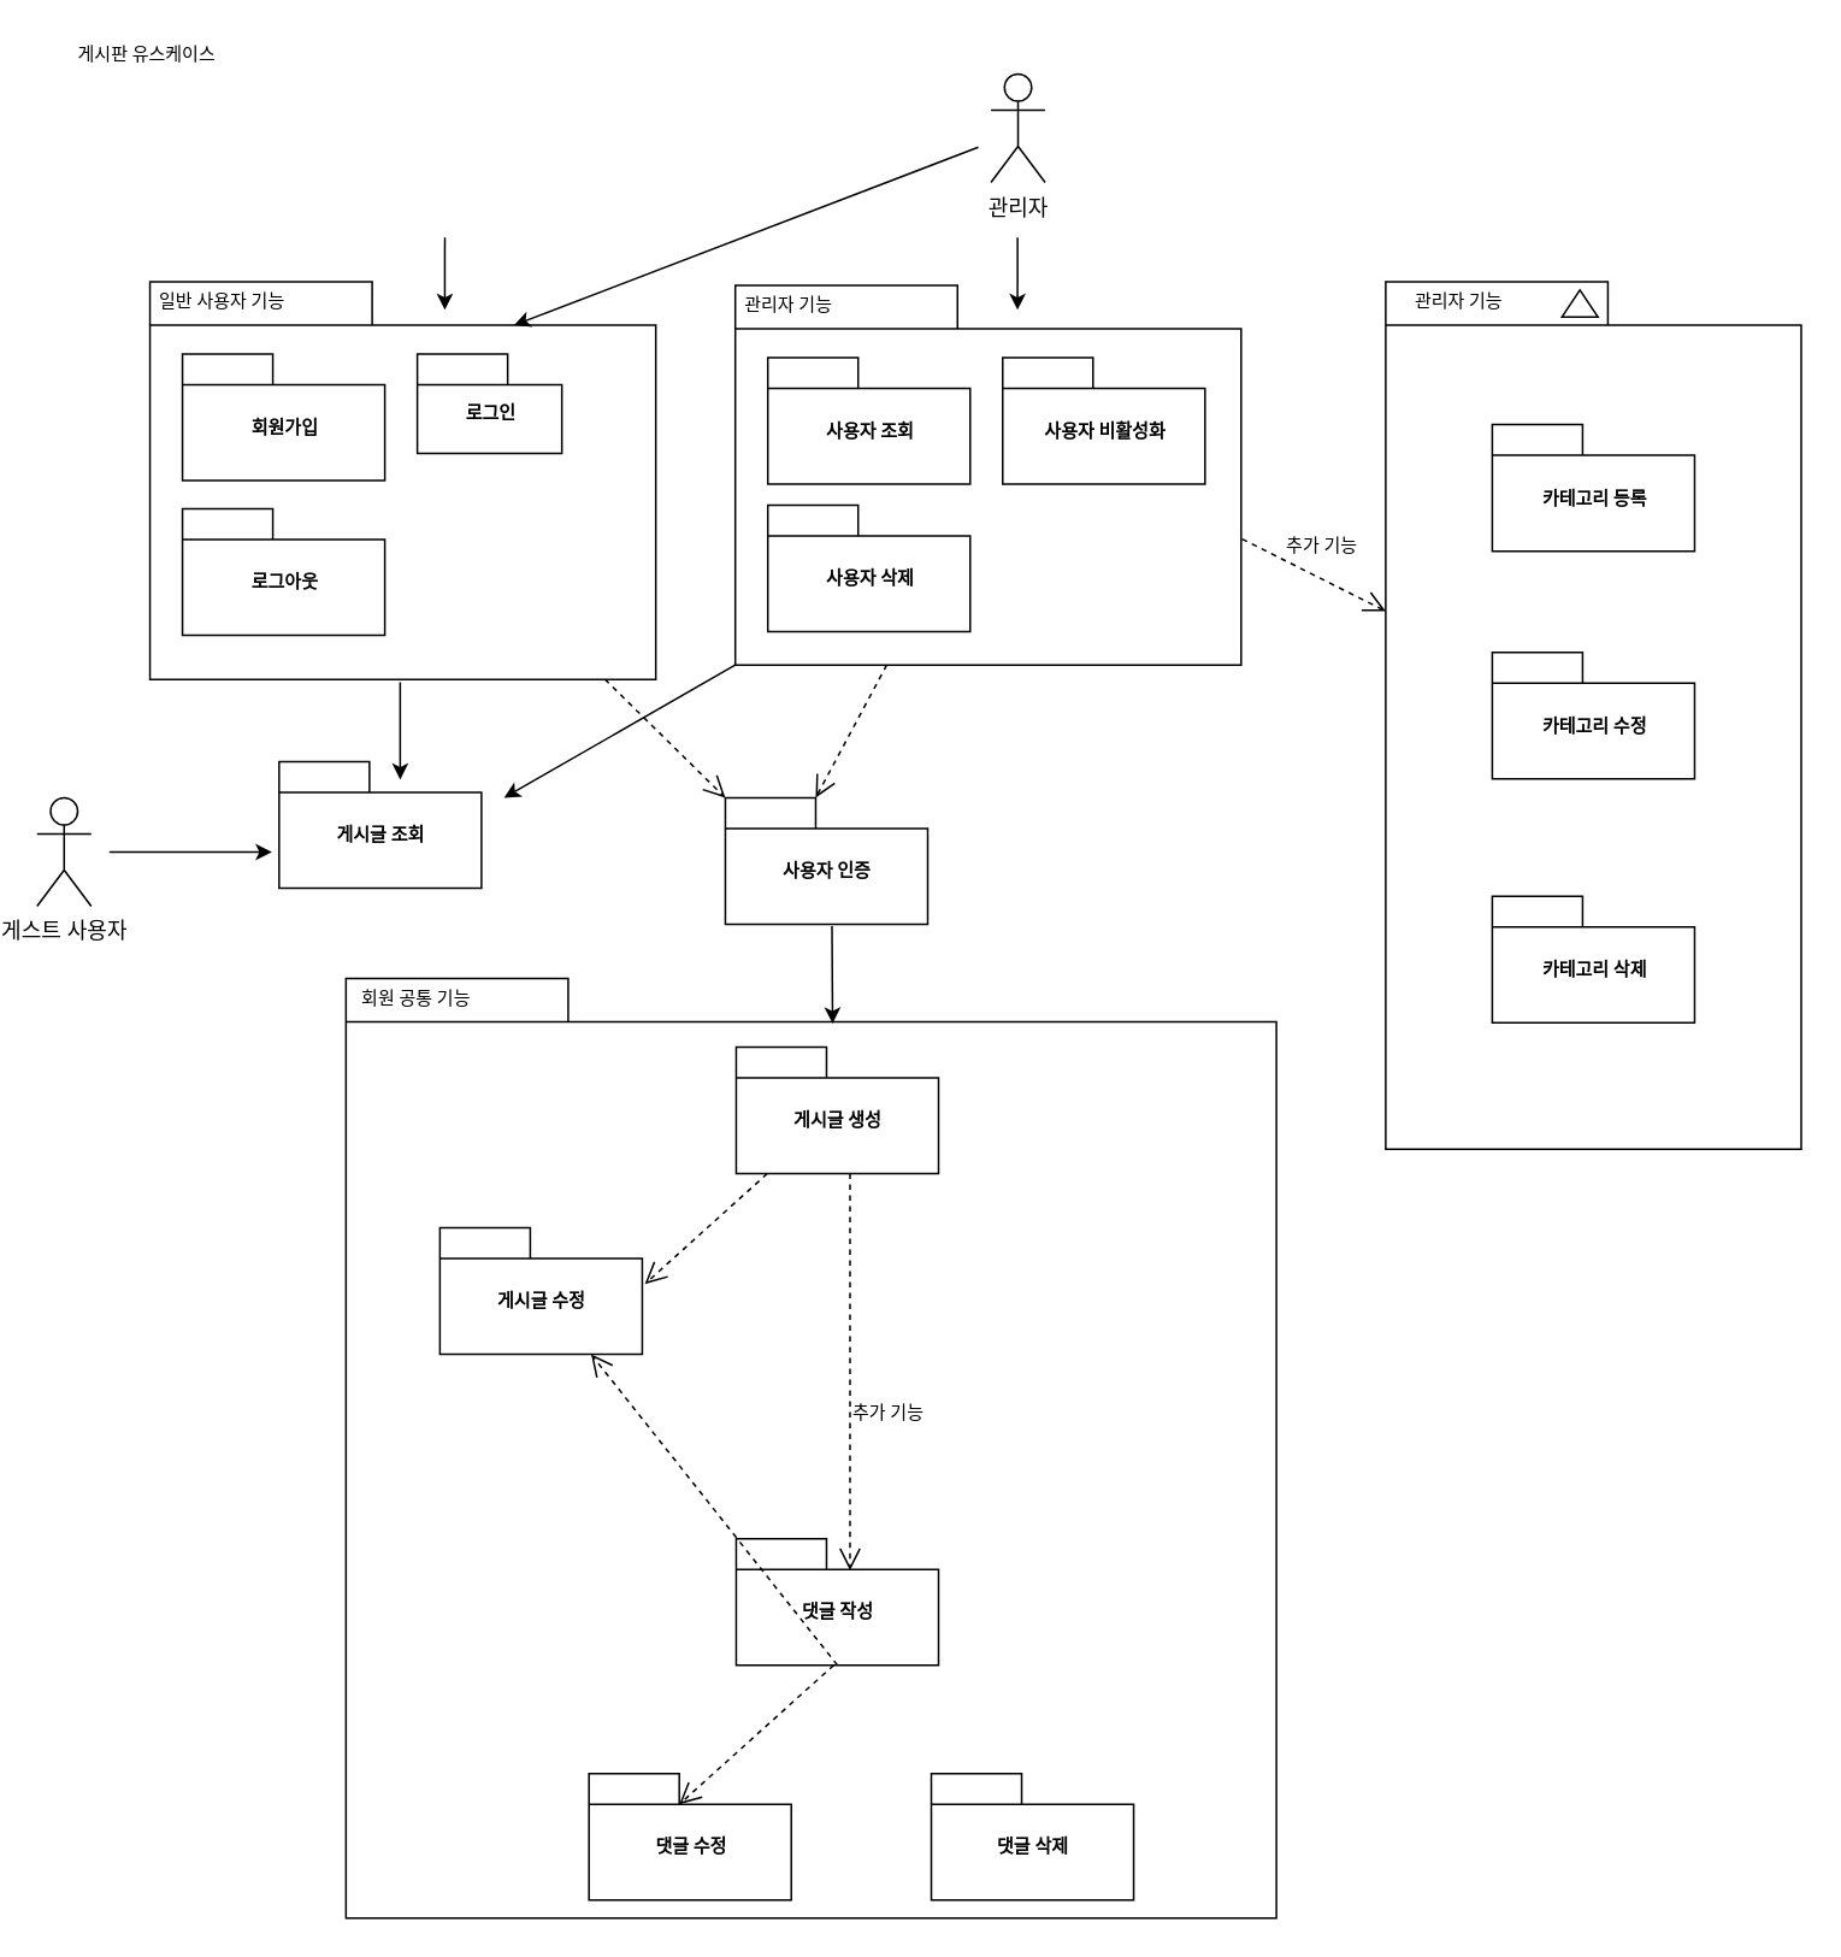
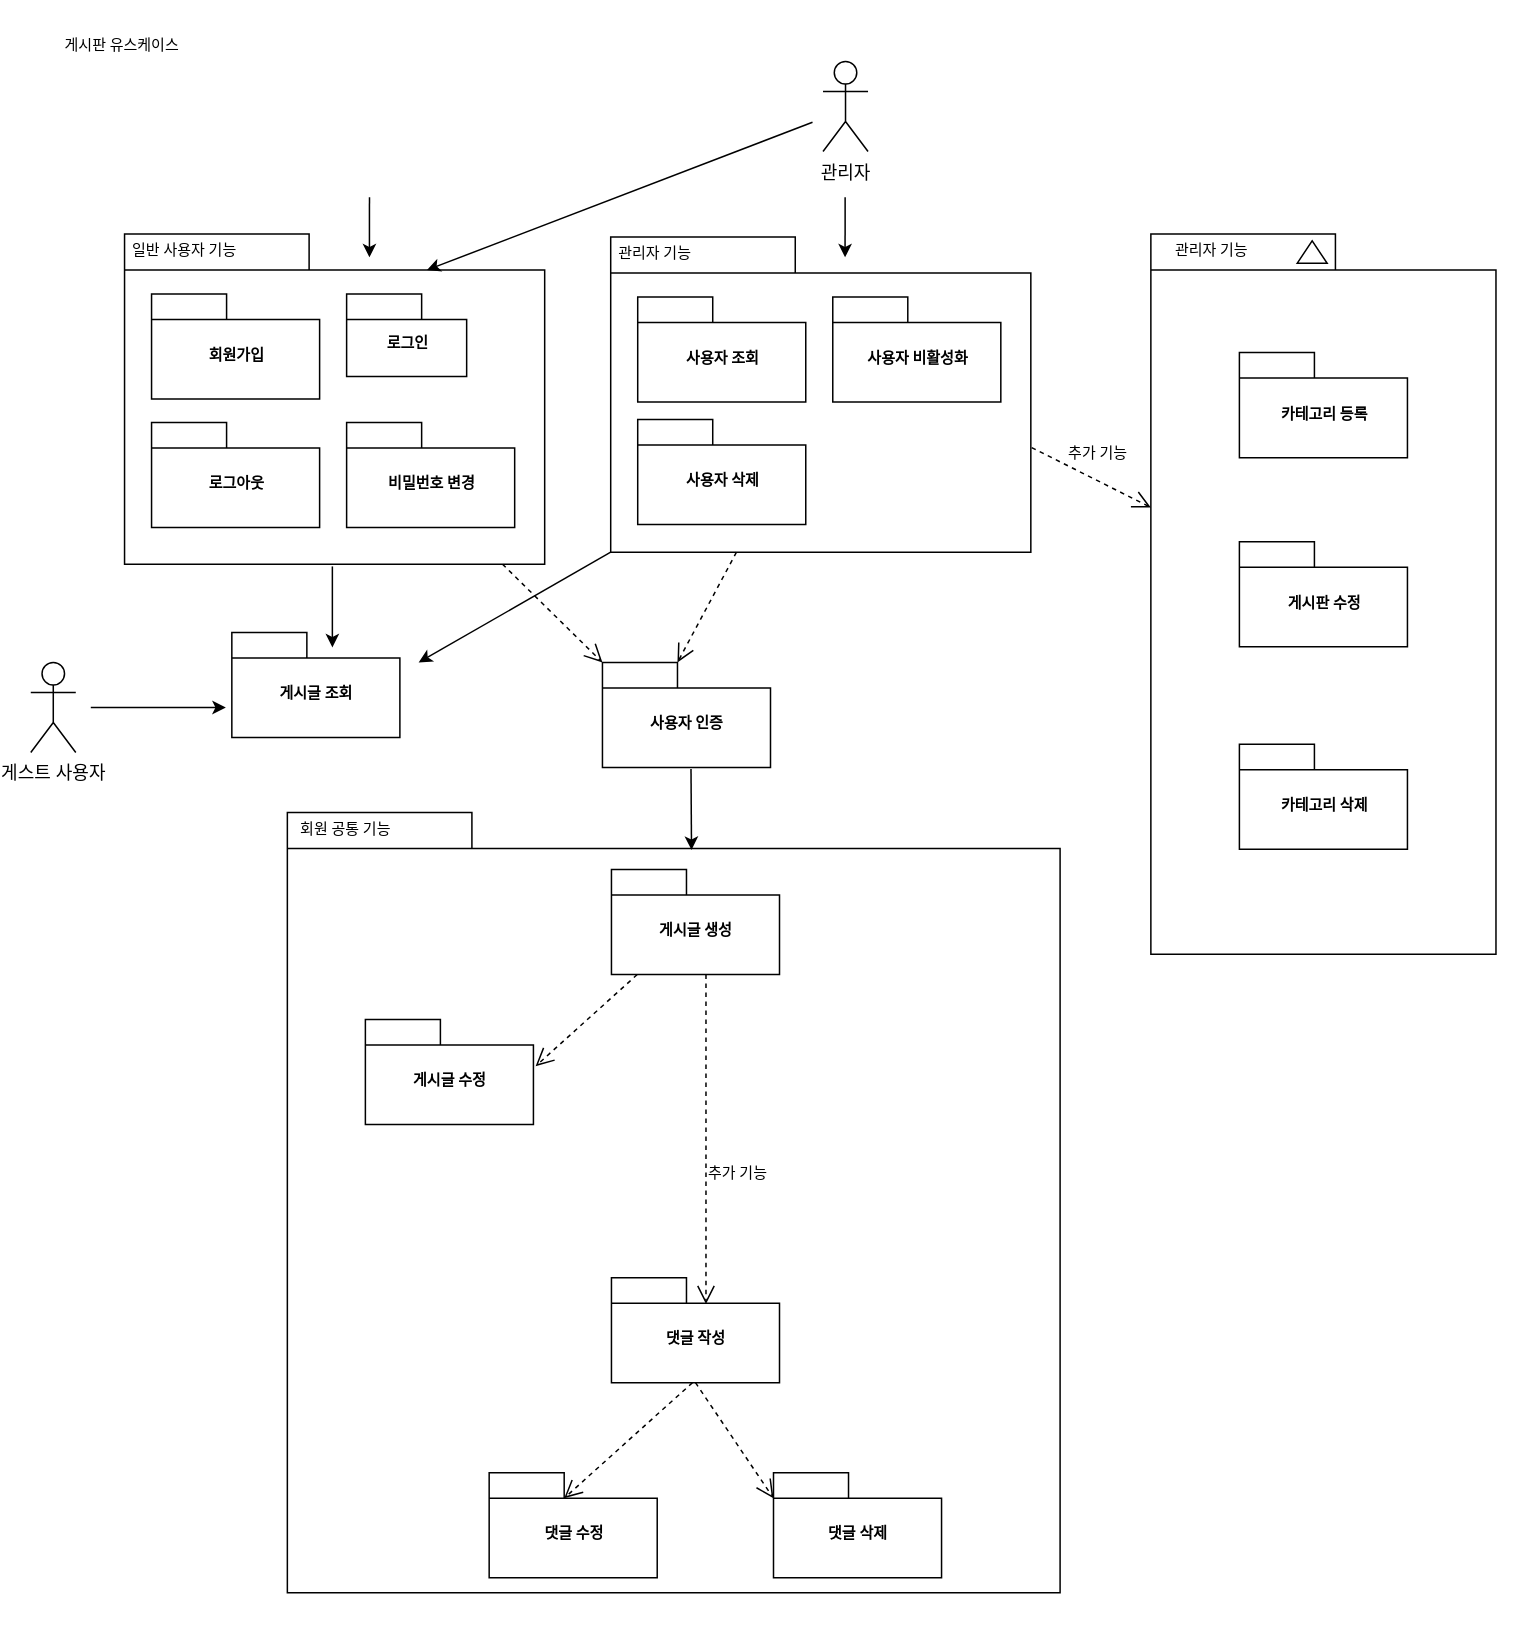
  <mxCell id="0" />
  <mxCell id="1" parent="0" />
  <mxCell id="2" value="" style="group" parent="1" vertex="1" connectable="0"><mxGeometry x="82.5" y="155.5" width="280" height="220" as="geometry" /></mxCell>
  <mxCell id="3" value="" style="shape=folder;fontStyle=1;spacingTop=10;tabWidth=123;tabHeight=24;tabPosition=left;html=1;rounded=0;shadow=0;comic=0;labelBackgroundColor=none;strokeWidth=1;fontFamily=Verdana;fontSize=10;align=center;" parent="2" vertex="1"><mxGeometry width="280" height="220" as="geometry" /></mxCell>
  <mxCell id="4" value="회원가입" style="shape=folder;fontStyle=1;spacingTop=10;tabWidth=50;tabHeight=17;tabPosition=left;html=1;rounded=0;shadow=0;comic=0;labelBackgroundColor=none;strokeWidth=1;fontFamily=Verdana;fontSize=10;align=center;" parent="2" vertex="1"><mxGeometry x="18" y="40" width="112" height="70" as="geometry" /></mxCell>
  <mxCell id="5" value="로그인" style="shape=folder;fontStyle=1;spacingTop=10;tabWidth=50;tabHeight=17;tabPosition=left;html=1;rounded=0;shadow=0;comic=0;labelBackgroundColor=none;strokeWidth=1;fontFamily=Verdana;fontSize=10;align=center;" parent="2" vertex="1"><mxGeometry x="148" y="40" width="80" height="55" as="geometry" /></mxCell>
  <mxCell id="6" value="일반 사용자 기능" style="text;html=1;align=left;verticalAlign=top;spacingTop=-4;fontSize=10;fontFamily=Verdana" parent="2" vertex="1"><mxGeometry x="3" y="2" width="71" height="20" as="geometry" /></mxCell>
+ <mxCell id="7" value="비밀번호 변경" style="shape=folder;fontStyle=1;spacingTop=10;tabWidth=50;tabHeight=17;tabPosition=left;html=1;rounded=0;shadow=0;comic=0;labelBackgroundColor=none;strokeWidth=1;fontFamily=Verdana;fontSize=10;align=center;" parent="2" vertex="1"><mxGeometry x="148" y="125.5" width="112" height="70" as="geometry" /></mxCell>
  <mxCell id="8" value="로그아웃" style="shape=folder;fontStyle=1;spacingTop=10;tabWidth=50;tabHeight=17;tabPosition=left;html=1;rounded=0;shadow=0;comic=0;labelBackgroundColor=none;strokeWidth=1;fontFamily=Verdana;fontSize=10;align=center;" parent="2" vertex="1"><mxGeometry x="18" y="125.5" width="112" height="70" as="geometry" /></mxCell>
  <mxCell id="9" value="" style="group" parent="1" vertex="1" connectable="0"><mxGeometry x="406.5" y="157.5" width="280" height="210" as="geometry" /></mxCell>
  <mxCell id="10" value="" style="shape=folder;fontStyle=1;spacingTop=10;tabWidth=123;tabHeight=24;tabPosition=left;html=1;rounded=0;shadow=0;comic=0;labelBackgroundColor=none;strokeWidth=1;fontFamily=Verdana;fontSize=10;align=center;" parent="9" vertex="1"><mxGeometry width="280" height="210" as="geometry" /></mxCell>
  <mxCell id="11" value="사용자 조회" style="shape=folder;fontStyle=1;spacingTop=10;tabWidth=50;tabHeight=17;tabPosition=left;html=1;rounded=0;shadow=0;comic=0;labelBackgroundColor=none;strokeWidth=1;fontFamily=Verdana;fontSize=10;align=center;" parent="9" vertex="1"><mxGeometry x="18" y="40" width="112" height="70" as="geometry" /></mxCell>
  <mxCell id="12" value="사용자 비활성화" style="shape=folder;fontStyle=1;spacingTop=10;tabWidth=50;tabHeight=17;tabPosition=left;html=1;rounded=0;shadow=0;comic=0;labelBackgroundColor=none;strokeWidth=1;fontFamily=Verdana;fontSize=10;align=center;" parent="9" vertex="1"><mxGeometry x="148" y="40" width="112" height="70" as="geometry" /></mxCell>
  <mxCell id="13" value="관리자 기능" style="text;html=1;align=left;verticalAlign=top;spacingTop=-4;fontSize=10;fontFamily=Verdana" parent="9" vertex="1"><mxGeometry x="3" y="2" width="80" height="20" as="geometry" /></mxCell>
  <mxCell id="14" value="사용자 삭제" style="shape=folder;fontStyle=1;spacingTop=10;tabWidth=50;tabHeight=17;tabPosition=left;html=1;rounded=0;shadow=0;comic=0;labelBackgroundColor=none;strokeWidth=1;fontFamily=Verdana;fontSize=10;align=center;" parent="9" vertex="1"><mxGeometry x="18" y="121.5" width="112" height="70" as="geometry" /></mxCell>
  <mxCell id="15" value="" style="group" parent="1" vertex="1" connectable="0"><mxGeometry x="766.5" y="155.5" width="230" height="480" as="geometry" /></mxCell>
  <mxCell id="16" value="" style="group" parent="15" vertex="1" connectable="0"><mxGeometry width="230" height="480" as="geometry" /></mxCell>
  <mxCell id="17" value="" style="shape=folder;fontStyle=1;spacingTop=10;tabWidth=123;tabHeight=24;tabPosition=left;html=1;rounded=0;shadow=0;comic=0;labelBackgroundColor=none;strokeWidth=1;fontFamily=Verdana;fontSize=10;align=center;" parent="16" vertex="1"><mxGeometry width="230" height="480" as="geometry" /></mxCell>
  <mxCell id="18" value="" style="triangle;whiteSpace=wrap;html=1;rounded=0;shadow=0;comic=0;labelBackgroundColor=none;strokeWidth=1;fontFamily=Verdana;fontSize=10;align=center;rotation=-90;" parent="16" vertex="1"><mxGeometry x="100" y="2" width="15" height="20" as="geometry" /></mxCell>
  <mxCell id="19" value="카테고리 등록" style="shape=folder;fontStyle=1;spacingTop=10;tabWidth=50;tabHeight=17;tabPosition=left;html=1;rounded=0;shadow=0;comic=0;labelBackgroundColor=none;strokeWidth=1;fontFamily=Verdana;fontSize=10;align=center;" parent="16" vertex="1"><mxGeometry x="59" y="79" width="112" height="70" as="geometry" /></mxCell>
- <mxCell id="20" value="카테고리 수정" style="shape=folder;fontStyle=1;spacingTop=10;tabWidth=50;tabHeight=17;tabPosition=left;html=1;rounded=0;shadow=0;comic=0;labelBackgroundColor=none;strokeWidth=1;fontFamily=Verdana;fontSize=10;align=center;" parent="16" vertex="1"><mxGeometry x="59" y="205" width="112" height="70" as="geometry" /></mxCell>
+ <mxCell id="20" value="게시판 수정" style="shape=folder;fontStyle=1;spacingTop=10;tabWidth=50;tabHeight=17;tabPosition=left;html=1;rounded=0;shadow=0;comic=0;labelBackgroundColor=none;strokeWidth=1;fontFamily=Verdana;fontSize=10;align=center;" parent="16" vertex="1"><mxGeometry x="59" y="205" width="112" height="70" as="geometry" /></mxCell>
  <mxCell id="21" value="카테고리 삭제" style="shape=folder;fontStyle=1;spacingTop=10;tabWidth=50;tabHeight=17;tabPosition=left;html=1;rounded=0;shadow=0;comic=0;labelBackgroundColor=none;strokeWidth=1;fontFamily=Verdana;fontSize=10;align=center;" parent="16" vertex="1"><mxGeometry x="59" y="340" width="112" height="70" as="geometry" /></mxCell>
  <mxCell id="22" value="관리자 기능" style="text;html=1;align=left;verticalAlign=top;spacingTop=-4;fontSize=10;fontFamily=Verdana" parent="16" vertex="1"><mxGeometry x="14.5" y="2" width="80" height="20" as="geometry" /></mxCell>
  <mxCell id="23" value="" style="shape=folder;fontStyle=1;spacingTop=10;tabWidth=123;tabHeight=24;tabPosition=left;html=1;rounded=0;shadow=0;comic=0;labelBackgroundColor=none;strokeColor=#000000;strokeWidth=1;fillColor=#ffffff;fontFamily=Verdana;fontSize=10;fontColor=#000000;align=center;" parent="1" vertex="1"><mxGeometry x="191" y="541" width="515" height="520" as="geometry" /></mxCell>
  <mxCell id="24" value="추가 기능" style="edgeStyle=elbowEdgeStyle;rounded=0;html=1;entryX=0.559;entryY=0.251;entryPerimeter=0;dashed=1;labelBackgroundColor=none;startFill=0;endArrow=open;endFill=0;endSize=10;fontFamily=Verdana;fontSize=10;" parent="1" source="26" target="28" edge="1"><mxGeometry x="0.202" y="21" relative="1" as="geometry"><mxPoint as="offset" /></mxGeometry></mxCell>
  <mxCell id="25" style="edgeStyle=none;rounded=0;html=1;dashed=1;labelBackgroundColor=none;startFill=0;endArrow=open;endFill=0;endSize=10;fontFamily=Verdana;fontSize=10;entryX=1.013;entryY=0.444;entryPerimeter=0;" parent="1" source="26" target="27" edge="1"><mxGeometry relative="1" as="geometry" /></mxCell>
  <mxCell id="26" value="게시글 생성" style="shape=folder;fontStyle=1;spacingTop=10;tabWidth=50;tabHeight=17;tabPosition=left;html=1;rounded=0;shadow=0;comic=0;labelBackgroundColor=none;strokeColor=#000000;strokeWidth=1;fillColor=#ffffff;fontFamily=Verdana;fontSize=10;fontColor=#000000;align=center;" parent="1" vertex="1"><mxGeometry x="407" y="579" width="112" height="70" as="geometry" /></mxCell>
  <mxCell id="27" value="게시글 수정" style="shape=folder;fontStyle=1;spacingTop=10;tabWidth=50;tabHeight=17;tabPosition=left;html=1;rounded=0;shadow=0;comic=0;labelBackgroundColor=none;strokeColor=#000000;strokeWidth=1;fillColor=#ffffff;fontFamily=Verdana;fontSize=10;fontColor=#000000;align=center;" parent="1" vertex="1"><mxGeometry x="243" y="679" width="112" height="70" as="geometry" /></mxCell>
  <mxCell id="28" value="댓글 작성" style="shape=folder;fontStyle=1;spacingTop=10;tabWidth=50;tabHeight=17;tabPosition=left;html=1;rounded=0;shadow=0;comic=0;labelBackgroundColor=none;strokeColor=#000000;strokeWidth=1;fillColor=#ffffff;fontFamily=Verdana;fontSize=10;fontColor=#000000;align=center;" parent="1" vertex="1"><mxGeometry x="407" y="851" width="112" height="70" as="geometry" /></mxCell>
  <mxCell id="29" style="rounded=0;html=1;dashed=1;labelBackgroundColor=none;startFill=0;endArrow=open;endFill=0;endSize=10;fontFamily=Verdana;fontSize=10;entryX=0;entryY=0;entryDx=0;entryDy=0;entryPerimeter=0;" parent="1" source="3" target="40" edge="1"><mxGeometry relative="1" as="geometry"><mxPoint x="371" y="461" as="targetPoint" /></mxGeometry></mxCell>
  <mxCell id="30" style="edgeStyle=none;rounded=0;html=1;dashed=1;labelBackgroundColor=none;startFill=0;endArrow=open;endFill=0;endSize=10;fontFamily=Verdana;fontSize=10;entryX=0;entryY=0;entryDx=50;entryDy=0;entryPerimeter=0;" parent="1" source="10" target="40" edge="1"><mxGeometry relative="1" as="geometry"><mxPoint x="431" y="461" as="targetPoint" /></mxGeometry></mxCell>
  <mxCell id="31" value="추가 기능" style="edgeStyle=none;rounded=0;html=1;dashed=1;labelBackgroundColor=none;startFill=0;endArrow=open;endFill=0;endSize=10;fontFamily=Verdana;fontSize=10;exitX=1.002;exitY=0.668;exitPerimeter=0;" parent="1" source="10" target="17" edge="1"><mxGeometry x="-0.084" y="17" relative="1" as="geometry"><mxPoint as="offset" /></mxGeometry></mxCell>
  <mxCell id="32" value="게시판 유스케이스" style="text;html=1;align=left;verticalAlign=top;spacingTop=-4;fontSize=10;fontFamily=Verdana" parent="1" vertex="1"><mxGeometry x="41" y="20.5" width="130" height="20" as="geometry" /></mxCell>
  <mxCell id="33" value="관리자" style="shape=umlActor;verticalLabelPosition=bottom;verticalAlign=top;html=1;outlineConnect=0;" parent="1" vertex="1"><mxGeometry x="548" y="40.5" width="30" height="60" as="geometry" /></mxCell>
  <mxCell id="34" value="게스트 사용자" style="shape=umlActor;verticalLabelPosition=bottom;verticalAlign=top;html=1;outlineConnect=0;" parent="1" vertex="1"><mxGeometry x="20" y="441" width="30" height="60" as="geometry" /></mxCell>
  <mxCell id="35" value="댓글 수정" style="shape=folder;fontStyle=1;spacingTop=10;tabWidth=50;tabHeight=17;tabPosition=left;html=1;rounded=0;shadow=0;comic=0;labelBackgroundColor=none;strokeColor=#000000;strokeWidth=1;fillColor=#ffffff;fontFamily=Verdana;fontSize=10;fontColor=#000000;align=center;" parent="1" vertex="1"><mxGeometry x="325.5" y="981" width="112" height="70" as="geometry" /></mxCell>
  <mxCell id="36" value="댓글 삭제" style="shape=folder;fontStyle=1;spacingTop=10;tabWidth=50;tabHeight=17;tabPosition=left;html=1;rounded=0;shadow=0;comic=0;labelBackgroundColor=none;strokeColor=#000000;strokeWidth=1;fillColor=#ffffff;fontFamily=Verdana;fontSize=10;fontColor=#000000;align=center;" parent="1" vertex="1"><mxGeometry x="515" y="981" width="112" height="70" as="geometry" /></mxCell>
  <mxCell id="37" style="edgeStyle=none;rounded=0;html=1;dashed=1;labelBackgroundColor=none;startFill=0;endArrow=open;endFill=0;endSize=10;fontFamily=Verdana;fontSize=10;entryX=0;entryY=0;entryDx=50;entryDy=17;entryPerimeter=0;" parent="1" target="35" edge="1"><mxGeometry relative="1" as="geometry"><mxPoint x="461" y="921" as="sourcePoint" /><mxPoint x="405.5" y="978" as="targetPoint" /></mxGeometry></mxCell>
- <mxCell id="38" style="edgeStyle=none;rounded=0;html=1;dashed=1;labelBackgroundColor=none;startFill=0;endArrow=open;endFill=0;endSize=10;fontFamily=Verdana;fontSize=10;exitX=0.5;exitY=1;exitDx=0;exitDy=0;exitPerimeter=0;" parent="1" source="28" target="27" edge="1"><mxGeometry relative="1" as="geometry"><mxPoint x="485.5" y="928" as="sourcePoint" /><mxPoint x="545.5" y="987" as="targetPoint" /></mxGeometry></mxCell>
+ <mxCell id="38" style="edgeStyle=none;rounded=0;html=1;dashed=1;labelBackgroundColor=none;startFill=0;endArrow=open;endFill=0;endSize=10;fontFamily=Verdana;fontSize=10;entryX=0;entryY=0;entryPerimeter=0;entryDx=0;entryDy=17;exitX=0.5;exitY=1;exitDx=0;exitDy=0;exitPerimeter=0;" parent="1" source="28" target="36" edge="1"><mxGeometry relative="1" as="geometry"><mxPoint x="485.5" y="928" as="sourcePoint" /><mxPoint x="545.5" y="987" as="targetPoint" /></mxGeometry></mxCell>
  <mxCell id="39" value="회원 공통 기능" style="text;html=1;align=left;verticalAlign=top;spacingTop=-4;fontSize=10;fontFamily=Verdana" parent="1" vertex="1"><mxGeometry x="198" y="544" width="68" height="20" as="geometry" /></mxCell>
  <mxCell id="40" value="사용자 인증" style="shape=folder;fontStyle=1;spacingTop=10;tabWidth=50;tabHeight=17;tabPosition=left;html=1;rounded=0;shadow=0;comic=0;labelBackgroundColor=none;strokeWidth=1;fontFamily=Verdana;fontSize=10;align=center;" parent="1" vertex="1"><mxGeometry x="401" y="441" width="112" height="70" as="geometry" /></mxCell>
  <mxCell id="41" value="게시글 조회" style="shape=folder;fontStyle=1;spacingTop=10;tabWidth=50;tabHeight=17;tabPosition=left;html=1;rounded=0;shadow=0;comic=0;labelBackgroundColor=none;strokeWidth=1;fontFamily=Verdana;fontSize=10;align=center;" parent="1" vertex="1"><mxGeometry x="154" y="421" width="112" height="70" as="geometry" /></mxCell>
  <mxCell id="42" value="" style="endArrow=classic;html=1;rounded=0;entryX=0;entryY=0;entryDx=201.5;entryDy=24;entryPerimeter=0;" edge="1" parent="1" target="3"><mxGeometry width="50" height="50" relative="1" as="geometry"><mxPoint x="541" y="81" as="sourcePoint" /><mxPoint x="361" y="171" as="targetPoint" /></mxGeometry></mxCell>
  <mxCell id="43" value="" style="endArrow=classic;html=1;rounded=0;entryX=0.566;entryY=0.116;entryDx=0;entryDy=0;entryPerimeter=0;" edge="1" parent="1"><mxGeometry width="50" height="50" relative="1" as="geometry"><mxPoint x="245.73" y="131" as="sourcePoint" /><mxPoint x="245.71" y="171.02" as="targetPoint" /></mxGeometry></mxCell>
  <mxCell id="44" value="" style="endArrow=classic;html=1;rounded=0;entryX=0.523;entryY=0.048;entryDx=0;entryDy=0;entryPerimeter=0;exitX=0.527;exitY=1.014;exitDx=0;exitDy=0;exitPerimeter=0;" edge="1" parent="1" source="40" target="23"><mxGeometry width="50" height="50" relative="1" as="geometry"><mxPoint x="406.5" y="501" as="sourcePoint" /><mxPoint x="432.5" y="561" as="targetPoint" /></mxGeometry></mxCell>
  <mxCell id="45" value="" style="endArrow=classic;html=1;rounded=0;entryX=0.566;entryY=0.116;entryDx=0;entryDy=0;entryPerimeter=0;" edge="1" parent="1"><mxGeometry width="50" height="50" relative="1" as="geometry"><mxPoint x="562.73" y="131" as="sourcePoint" /><mxPoint x="562.71" y="171.02" as="targetPoint" /></mxGeometry></mxCell>
  <mxCell id="46" value="" style="endArrow=classic;html=1;rounded=0;" edge="1" parent="1"><mxGeometry width="50" height="50" relative="1" as="geometry"><mxPoint x="60" y="471" as="sourcePoint" /><mxPoint x="150" y="471" as="targetPoint" /></mxGeometry></mxCell>
  <mxCell id="47" value="" style="endArrow=classic;html=1;rounded=0;entryX=0.523;entryY=0.048;entryDx=0;entryDy=0;entryPerimeter=0;exitX=0.527;exitY=1.014;exitDx=0;exitDy=0;exitPerimeter=0;" edge="1" parent="1"><mxGeometry width="50" height="50" relative="1" as="geometry"><mxPoint x="221" y="377" as="sourcePoint" /><mxPoint x="221" y="431" as="targetPoint" /></mxGeometry></mxCell>
  <mxCell id="48" value="" style="endArrow=classic;html=1;rounded=0;entryX=0.523;entryY=0.048;entryDx=0;entryDy=0;entryPerimeter=0;exitX=0;exitY=0;exitDx=0;exitDy=210;exitPerimeter=0;" edge="1" parent="1" source="10"><mxGeometry width="50" height="50" relative="1" as="geometry"><mxPoint x="411" y="371" as="sourcePoint" /><mxPoint x="278.5" y="441" as="targetPoint" /></mxGeometry></mxCell>
